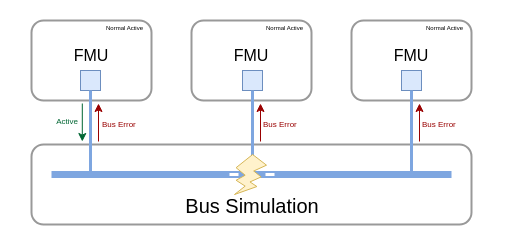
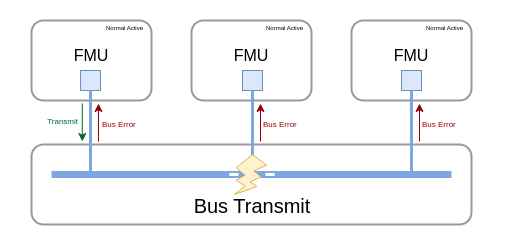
  <mxCell id="0" />
  <mxCell id="1" parent="0" />
  <mxCell id="2" value="" style="rounded=1;whiteSpace=wrap;html=1;strokeColor=#999999;strokeWidth=2;" parent="1" vertex="1"><mxGeometry x="31" y="20" width="120" height="80" as="geometry" /></mxCell>
  <mxCell id="3" value="" style="rounded=1;whiteSpace=wrap;html=1;strokeColor=#999999;strokeWidth=2;" parent="1" vertex="1"><mxGeometry x="191" y="20" width="120" height="80" as="geometry" /></mxCell>
  <mxCell id="4" value="" style="rounded=0;whiteSpace=wrap;html=1;fillColor=#dae8fc;strokeColor=#6c8ebf;" parent="1" vertex="1"><mxGeometry x="80" y="70" width="20" height="20" as="geometry" /></mxCell>
  <mxCell id="5" value="" style="rounded=0;whiteSpace=wrap;html=1;fillColor=#dae8fc;strokeColor=#6c8ebf;" parent="1" vertex="1"><mxGeometry x="242" y="70" width="20" height="20" as="geometry" /></mxCell>
  <mxCell id="6" value="&lt;div style=&quot;font-size: 16px;&quot;&gt;&lt;font style=&quot;font-size: 16px;&quot;&gt;FMU&lt;/font&gt;&lt;/div&gt;" style="text;html=1;strokeColor=none;fillColor=none;align=center;verticalAlign=middle;whiteSpace=wrap;rounded=0;fontSize=20;" parent="1" vertex="1"><mxGeometry x="61" y="40" width="60" height="30" as="geometry" /></mxCell>
  <mxCell id="7" value="&lt;div style=&quot;font-size: 16px;&quot;&gt;&lt;font style=&quot;font-size: 16px;&quot;&gt;FMU&lt;/font&gt;&lt;/div&gt;" style="text;html=1;strokeColor=none;fillColor=none;align=center;verticalAlign=middle;whiteSpace=wrap;rounded=0;fontSize=20;" parent="1" vertex="1"><mxGeometry x="221" y="40" width="60" height="30" as="geometry" /></mxCell>
  <mxCell id="8" value="" style="rounded=1;whiteSpace=wrap;html=1;strokeColor=#999999;strokeWidth=2;" parent="1" vertex="1"><mxGeometry x="31" y="144" width="440" height="80" as="geometry" /></mxCell>
  <mxCell id="9" value="" style="endArrow=none;html=1;fontSize=20;fillColor=#b1ddf0;strokeColor=#7EA6E0;rounded=0;strokeWidth=7;movable=1;resizable=1;rotatable=1;deletable=1;editable=1;connectable=1;" parent="1" edge="1"><mxGeometry width="50" height="50" relative="1" as="geometry"><mxPoint x="451" y="174" as="sourcePoint" /><mxPoint x="51" y="174" as="targetPoint" /><Array as="points"><mxPoint x="281" y="174" /><mxPoint x="101" y="174" /></Array></mxGeometry></mxCell>
  <mxCell id="10" value="" style="endArrow=none;html=1;rounded=0;entryX=0.5;entryY=1;entryDx=0;entryDy=0;strokeWidth=3;strokeColor=#7EA6E0;" parent="1" target="4" edge="1"><mxGeometry width="50" height="50" relative="1" as="geometry"><mxPoint x="90" y="174" as="sourcePoint" /><mxPoint x="69.5" y="124" as="targetPoint" /></mxGeometry></mxCell>
  <mxCell id="11" value="" style="endArrow=none;html=1;rounded=0;entryX=0.5;entryY=1;entryDx=0;entryDy=0;strokeWidth=3;strokeColor=#7EA6E0;" parent="1" target="5" edge="1"><mxGeometry width="50" height="50" relative="1" as="geometry"><mxPoint x="252" y="174" as="sourcePoint" /><mxPoint x="271.66" y="114" as="targetPoint" /></mxGeometry></mxCell>
- <mxCell id="12" value="&lt;font style=&quot;font-size: 20px;&quot;&gt;Bus Simulation&lt;/font&gt;" style="text;html=1;strokeColor=none;fillColor=none;align=center;verticalAlign=middle;whiteSpace=wrap;rounded=0;movable=1;resizable=1;rotatable=1;deletable=1;editable=1;connectable=1;fontSize=20;" parent="1" vertex="1"><mxGeometry x="52" y="190" width="400" height="30" as="geometry" /></mxCell>
+ <mxCell id="12" value="&lt;font style=&quot;font-size: 20px;&quot;&gt;Bus Transmit&lt;/font&gt;" style="text;html=1;strokeColor=none;fillColor=none;align=center;verticalAlign=middle;whiteSpace=wrap;rounded=0;movable=1;resizable=1;rotatable=1;deletable=1;editable=1;connectable=1;fontSize=20;" parent="1" vertex="1"><mxGeometry x="52" y="190" width="400" height="30" as="geometry" /></mxCell>
  <mxCell id="13" value="" style="endArrow=none;html=1;rounded=0;strokeColor=#FFFFFF;strokeWidth=3;fontSize=16;dashed=1;" parent="1" edge="1"><mxGeometry width="50" height="50" relative="1" as="geometry"><mxPoint x="229" y="174" as="sourcePoint" /><mxPoint x="274" y="174" as="targetPoint" /></mxGeometry></mxCell>
  <mxCell id="14" value="" style="rounded=1;whiteSpace=wrap;html=1;strokeColor=#999999;strokeWidth=2;" parent="1" vertex="1"><mxGeometry x="351" y="20" width="120" height="80" as="geometry" /></mxCell>
  <mxCell id="15" value="" style="rounded=0;whiteSpace=wrap;html=1;fillColor=#dae8fc;strokeColor=#6c8ebf;" parent="1" vertex="1"><mxGeometry x="401" y="70" width="20" height="20" as="geometry" /></mxCell>
  <mxCell id="16" value="&lt;div style=&quot;font-size: 16px;&quot;&gt;&lt;font style=&quot;font-size: 16px;&quot;&gt;FMU&lt;/font&gt;&lt;/div&gt;" style="text;html=1;strokeColor=none;fillColor=none;align=center;verticalAlign=middle;whiteSpace=wrap;rounded=0;fontSize=20;" parent="1" vertex="1"><mxGeometry x="381" y="40" width="60" height="30" as="geometry" /></mxCell>
  <mxCell id="17" value="" style="endArrow=none;html=1;rounded=0;entryX=0.5;entryY=1;entryDx=0;entryDy=0;strokeWidth=3;strokeColor=#7EA6E0;" parent="1" target="15" edge="1"><mxGeometry width="50" height="50" relative="1" as="geometry"><mxPoint x="411" y="174" as="sourcePoint" /><mxPoint x="430.66" y="114" as="targetPoint" /></mxGeometry></mxCell>
  <mxCell id="18" value="" style="endArrow=classic;html=1;rounded=0;fontSize=8;endSize=6;strokeColor=#006633;" parent="1" edge="1"><mxGeometry width="50" height="50" relative="1" as="geometry"><mxPoint x="81.81" y="103" as="sourcePoint" /><mxPoint x="81.81" y="141" as="targetPoint" /></mxGeometry></mxCell>
- <mxCell id="19" value="Active" style="text;html=1;strokeColor=none;fillColor=none;align=right;verticalAlign=middle;whiteSpace=wrap;rounded=0;fontSize=8;fontColor=#006633;" parent="1" vertex="1"><mxGeometry x="20" y="116" width="60" height="10" as="geometry" /></mxCell>
+ <mxCell id="19" value="Transmit" style="text;html=1;strokeColor=none;fillColor=none;align=right;verticalAlign=middle;whiteSpace=wrap;rounded=0;fontSize=8;fontColor=#006633;" parent="1" vertex="1"><mxGeometry x="20" y="116" width="60" height="10" as="geometry" /></mxCell>
  <mxCell id="20" value="" style="endArrow=none;html=1;rounded=0;fontSize=8;endSize=6;startArrow=classic;startFill=1;endFill=0;fillColor=#f8cecc;strokeColor=#990000;" parent="1" edge="1"><mxGeometry width="50" height="50" relative="1" as="geometry"><mxPoint x="260" y="103" as="sourcePoint" /><mxPoint x="260" y="141" as="targetPoint" /></mxGeometry></mxCell>
  <mxCell id="21" value="Bus Error" style="text;html=1;strokeColor=none;fillColor=none;align=left;verticalAlign=middle;whiteSpace=wrap;rounded=0;fontSize=8;fontColor=#990000;" parent="1" vertex="1"><mxGeometry x="261" y="119" width="90" height="10" as="geometry" /></mxCell>
  <mxCell id="22" value="" style="endArrow=none;html=1;rounded=0;fontSize=8;endSize=6;startArrow=classic;startFill=1;endFill=0;fillColor=#f8cecc;strokeColor=#990000;" parent="1" edge="1"><mxGeometry width="50" height="50" relative="1" as="geometry"><mxPoint x="419" y="103" as="sourcePoint" /><mxPoint x="419" y="141" as="targetPoint" /></mxGeometry></mxCell>
  <mxCell id="23" value="" style="endArrow=none;html=1;rounded=0;fontSize=8;endSize=6;startArrow=classic;startFill=1;endFill=0;fillColor=#f8cecc;strokeColor=#990000;" parent="1" edge="1"><mxGeometry width="50" height="50" relative="1" as="geometry"><mxPoint x="98" y="103" as="sourcePoint" /><mxPoint x="98" y="141" as="targetPoint" /></mxGeometry></mxCell>
  <mxCell id="24" value="" style="verticalLabelPosition=bottom;verticalAlign=top;html=1;shape=mxgraph.basic.flash;fontSize=8;fillColor=#fff2cc;strokeColor=#d6b656;" parent="1" vertex="1"><mxGeometry x="234" y="154" width="32" height="40" as="geometry" /></mxCell>
  <mxCell id="25" value="Bus Error" style="text;html=1;strokeColor=none;fillColor=none;align=left;verticalAlign=middle;whiteSpace=wrap;rounded=0;fontSize=8;fontColor=#990000;" parent="1" vertex="1"><mxGeometry x="420" y="119" width="90" height="10" as="geometry" /></mxCell>
  <mxCell id="26" value="Bus Error" style="text;html=1;strokeColor=none;fillColor=none;align=left;verticalAlign=middle;whiteSpace=wrap;rounded=0;fontSize=8;fontColor=#990000;" parent="1" vertex="1"><mxGeometry x="100" y="119" width="90" height="10" as="geometry" /></mxCell>
  <mxCell id="27" value="Normal Active" style="text;html=1;strokeColor=none;fillColor=none;align=right;verticalAlign=middle;whiteSpace=wrap;rounded=0;fontSize=6;fontColor=#000000;" parent="1" vertex="1"><mxGeometry x="35" y="23" width="110" height="10" as="geometry" /></mxCell>
  <mxCell id="28" value="Normal Active" style="text;html=1;strokeColor=none;fillColor=none;align=right;verticalAlign=middle;whiteSpace=wrap;rounded=0;fontSize=6;fontColor=#000000;" parent="1" vertex="1"><mxGeometry x="195" y="23" width="110" height="10" as="geometry" /></mxCell>
  <mxCell id="29" value="Normal Active" style="text;html=1;strokeColor=none;fillColor=none;align=right;verticalAlign=middle;whiteSpace=wrap;rounded=0;fontSize=6;fontColor=#000000;" parent="1" vertex="1"><mxGeometry x="355" y="23" width="110" height="10" as="geometry" /></mxCell>
